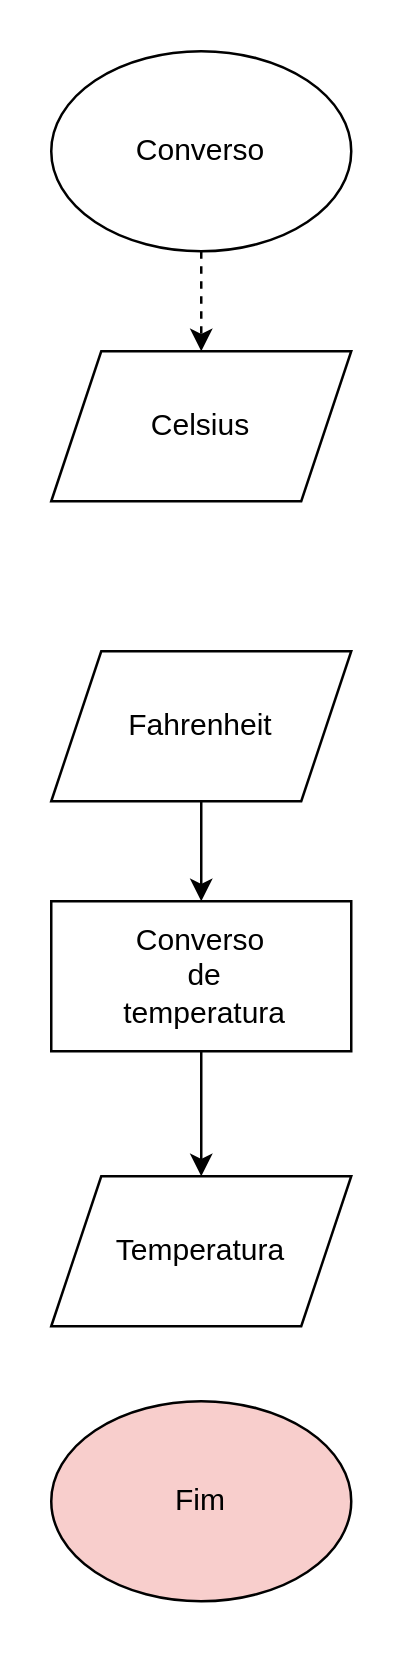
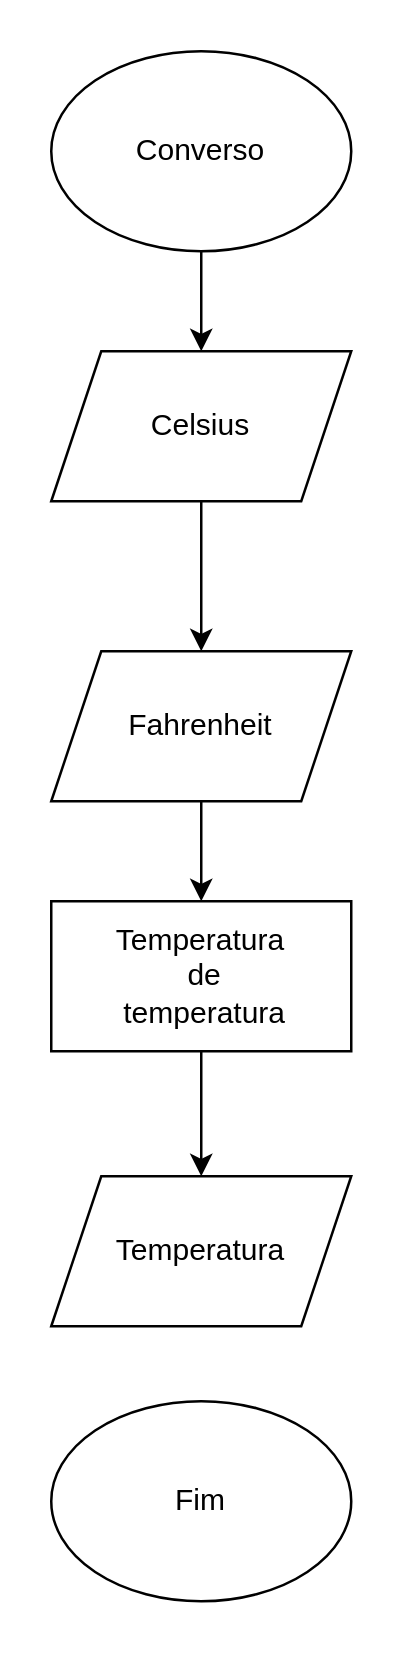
  <mxCell id="0" />
  <mxCell id="1" parent="0" />
- <mxCell id="2" style="edgeStyle=orthogonalEdgeStyle;rounded=0;orthogonalLoop=1;jettySize=auto;html=1;entryX=0.5;entryY=0;entryDx=0;entryDy=0;dashed=1;" edge="1" parent="1" source="3" target="5"><mxGeometry relative="1" as="geometry" /></mxCell>
+ <mxCell id="2" style="edgeStyle=orthogonalEdgeStyle;rounded=0;orthogonalLoop=1;jettySize=auto;html=1;entryX=0.5;entryY=0;entryDx=0;entryDy=0;" edge="1" parent="1" source="3" target="5"><mxGeometry relative="1" as="geometry" /></mxCell>
  <mxCell id="3" value="Converso" style="ellipse;whiteSpace=wrap;html=1;" vertex="1" parent="1"><mxGeometry x="20" y="20" width="120" height="80" as="geometry" /></mxCell>
+ <mxCell id="4" style="edgeStyle=orthogonalEdgeStyle;rounded=0;orthogonalLoop=1;jettySize=auto;html=1;entryX=0.5;entryY=0;entryDx=0;entryDy=0;" edge="1" parent="1" source="5" target="7"><mxGeometry relative="1" as="geometry" /></mxCell>
  <mxCell id="5" value="Celsius" style="shape=parallelogram;perimeter=parallelogramPerimeter;whiteSpace=wrap;html=1;fixedSize=1;" vertex="1" parent="1"><mxGeometry x="20" y="140" width="120" height="60" as="geometry" /></mxCell>
  <mxCell id="6" style="edgeStyle=orthogonalEdgeStyle;rounded=0;orthogonalLoop=1;jettySize=auto;html=1;entryX=0.5;entryY=0;entryDx=0;entryDy=0;" edge="1" parent="1" source="7" target="9"><mxGeometry relative="1" as="geometry" /></mxCell>
  <mxCell id="7" value="Fahrenheit" style="shape=parallelogram;perimeter=parallelogramPerimeter;whiteSpace=wrap;html=1;fixedSize=1;" vertex="1" parent="1"><mxGeometry x="20" y="260" width="120" height="60" as="geometry" /></mxCell>
  <mxCell id="8" style="edgeStyle=orthogonalEdgeStyle;rounded=0;orthogonalLoop=1;jettySize=auto;html=1;entryX=0.5;entryY=0;entryDx=0;entryDy=0;" edge="1" parent="1" source="9" target="10"><mxGeometry relative="1" as="geometry" /></mxCell>
- <mxCell id="9" value="Converso&lt;br&gt;&amp;nbsp;de&lt;br&gt;&amp;nbsp;temperatura" style="rounded=0;whiteSpace=wrap;html=1;" vertex="1" parent="1"><mxGeometry x="20" y="360" width="120" height="60" as="geometry" /></mxCell>
+ <mxCell id="9" value="Temperatura&lt;br&gt;&amp;nbsp;de&lt;br&gt;&amp;nbsp;temperatura" style="rounded=0;whiteSpace=wrap;html=1;" vertex="1" parent="1"><mxGeometry x="20" y="360" width="120" height="60" as="geometry" /></mxCell>
  <mxCell id="10" value="Temperatura" style="shape=parallelogram;perimeter=parallelogramPerimeter;whiteSpace=wrap;html=1;fixedSize=1;" vertex="1" parent="1"><mxGeometry x="20" y="470" width="120" height="60" as="geometry" /></mxCell>
- <mxCell id="11" value="Fim" style="ellipse;whiteSpace=wrap;html=1;fillColor=#f8cecc;" vertex="1" parent="1"><mxGeometry x="20" y="560" width="120" height="80" as="geometry" /></mxCell>
+ <mxCell id="11" value="Fim" style="ellipse;whiteSpace=wrap;html=1;" vertex="1" parent="1"><mxGeometry x="20" y="560" width="120" height="80" as="geometry" /></mxCell>
